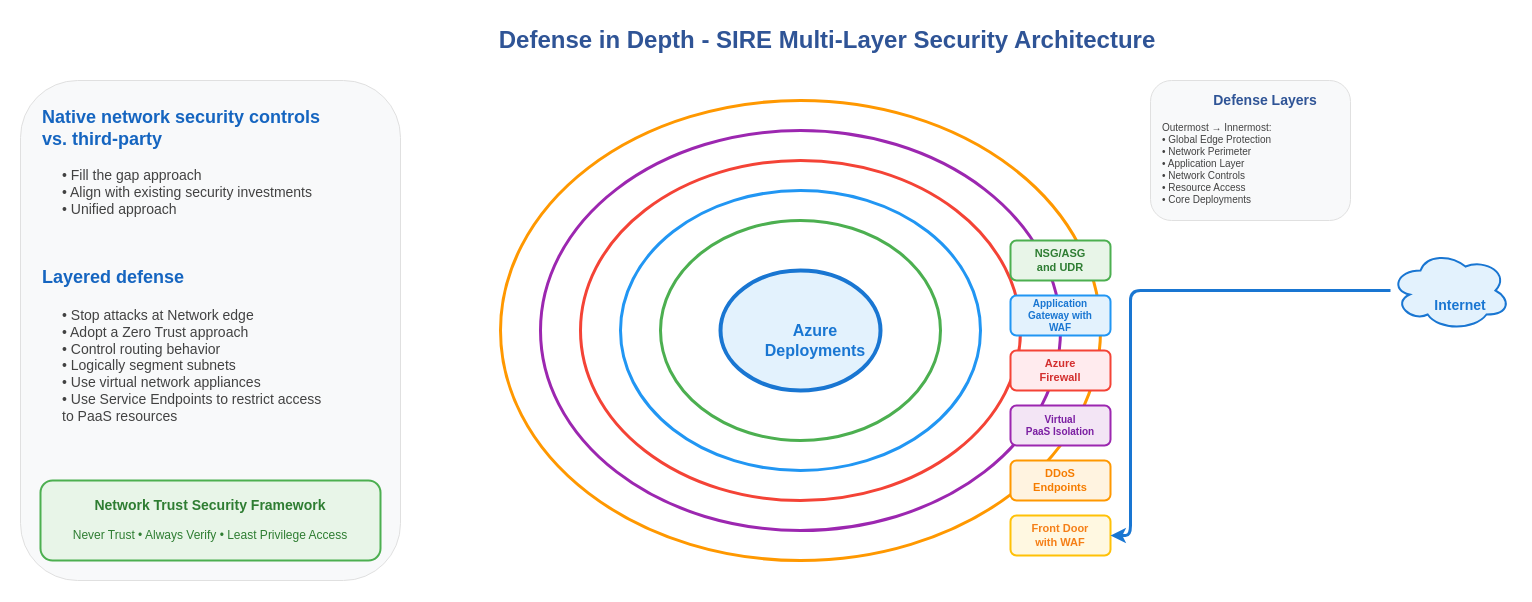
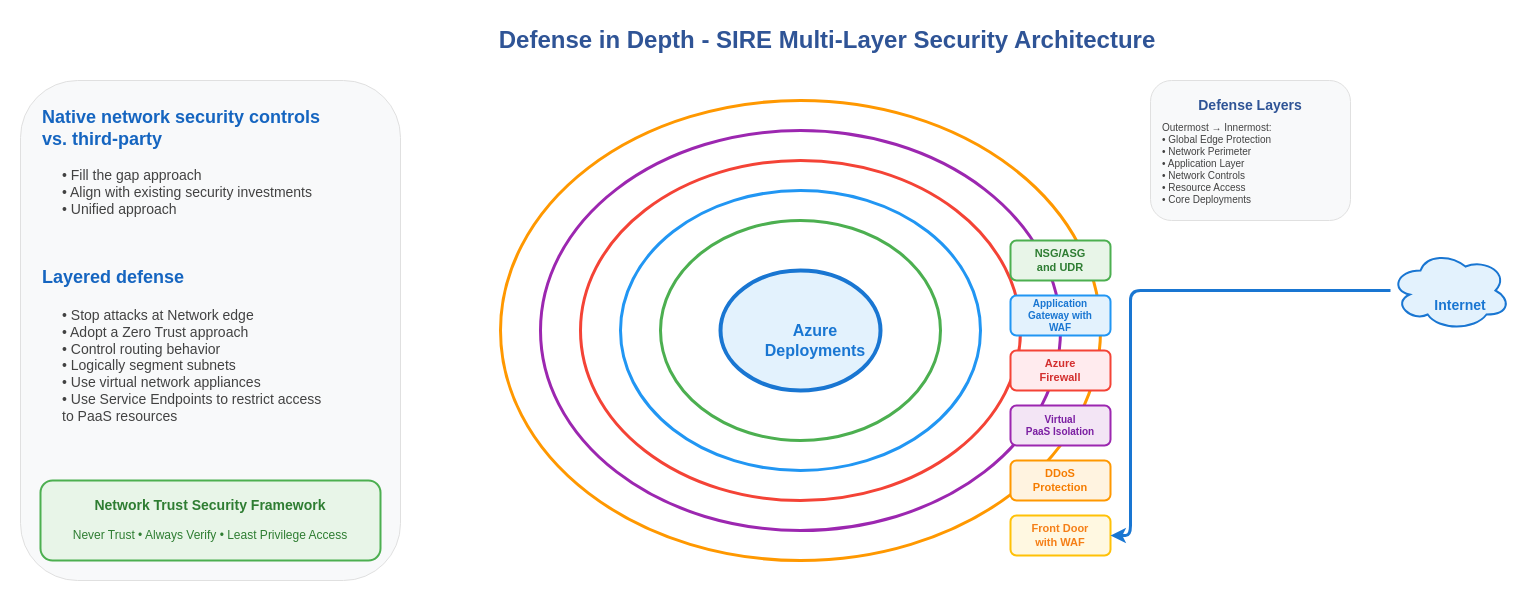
  <mxCell id="0" />
  <mxCell id="1" parent="0" />
  <mxCell id="2" value="Defense in Depth - SIRE Multi-Layer Security Architecture" style="text;html=1;strokeColor=none;fillColor=none;align=center;verticalAlign=middle;whiteSpace=wrap;rounded=0;fontSize=24;fontStyle=1;fontColor=#2F5496;" parent="1" vertex="1"><mxGeometry x="327" y="20" width="1000" height="40" as="geometry" /></mxCell>
  <mxCell id="3" value="" style="rounded=1;whiteSpace=wrap;html=1;fillColor=#F8F9FA;strokeColor=#E0E0E0;strokeWidth=1;" parent="1" vertex="1"><mxGeometry x="20" y="80" width="380" height="500" as="geometry" /></mxCell>
  <mxCell id="4" value="Native network security controls&#10;vs. third-party" style="text;html=1;strokeColor=none;fillColor=none;align=left;verticalAlign=top;whiteSpace=wrap;rounded=0;fontSize=18;fontStyle=1;fontColor=#1565C0;" parent="1" vertex="1"><mxGeometry x="40" y="100" width="340" height="50" as="geometry" /></mxCell>
  <mxCell id="5" value="• Fill the gap approach&#10;• Align with existing security investments&#10;• Unified approach" style="text;html=1;strokeColor=none;fillColor=none;align=left;verticalAlign=top;whiteSpace=wrap;rounded=0;fontSize=14;fontColor=#424242;" parent="1" vertex="1"><mxGeometry x="60" y="160" width="320" height="80" as="geometry" /></mxCell>
  <mxCell id="6" value="Layered defense" style="text;html=1;strokeColor=none;fillColor=none;align=left;verticalAlign=top;whiteSpace=wrap;rounded=0;fontSize=18;fontStyle=1;fontColor=#1565C0;" parent="1" vertex="1"><mxGeometry x="40" y="260" width="200" height="30" as="geometry" /></mxCell>
  <mxCell id="7" value="• Stop attacks at Network edge&#10;• Adopt a Zero Trust approach&#10;• Control routing behavior&#10;• Logically segment subnets&#10;• Use virtual network appliances&#10;• Use Service Endpoints to restrict access&#10;  to PaaS resources" style="text;html=1;strokeColor=none;fillColor=none;align=left;verticalAlign=top;whiteSpace=wrap;rounded=0;fontSize=14;fontColor=#424242;" parent="1" vertex="1"><mxGeometry x="60" y="300" width="320" height="160" as="geometry" /></mxCell>
  <mxCell id="8" value="" style="rounded=1;whiteSpace=wrap;html=1;fillColor=#E8F5E8;strokeColor=#4CAF50;strokeWidth=2;" parent="1" vertex="1"><mxGeometry x="40" y="480" width="340" height="80" as="geometry" /></mxCell>
  <mxCell id="9" value="Network Trust Security Framework" style="text;html=1;strokeColor=none;fillColor=none;align=center;verticalAlign=top;whiteSpace=wrap;rounded=0;fontSize=14;fontStyle=1;fontColor=#2E7D32;" parent="1" vertex="1"><mxGeometry x="50" y="490" width="320" height="20" as="geometry" /></mxCell>
  <mxCell id="10" value="Never Trust • Always Verify • Least Privilege Access" style="text;html=1;strokeColor=none;fillColor=none;align=center;verticalAlign=middle;whiteSpace=wrap;rounded=0;fontSize=12;fontColor=#2E7D32;" parent="1" vertex="1"><mxGeometry x="50" y="520" width="320" height="30" as="geometry" /></mxCell>
  <mxCell id="11" value="" style="ellipse;whiteSpace=wrap;html=1;fillColor=none;strokeColor=#FF9800;strokeWidth=3;" parent="1" vertex="1"><mxGeometry x="500" y="100" width="600" height="460" as="geometry" /></mxCell>
  <mxCell id="12" value="" style="ellipse;whiteSpace=wrap;html=1;fillColor=none;strokeColor=#9C27B0;strokeWidth=3;" parent="1" vertex="1"><mxGeometry x="540" y="130" width="520" height="400" as="geometry" /></mxCell>
  <mxCell id="13" value="" style="ellipse;whiteSpace=wrap;html=1;fillColor=none;strokeColor=#F44336;strokeWidth=3;" parent="1" vertex="1"><mxGeometry x="580" y="160" width="440" height="340" as="geometry" /></mxCell>
  <mxCell id="14" value="" style="ellipse;whiteSpace=wrap;html=1;fillColor=none;strokeColor=#2196F3;strokeWidth=3;" parent="1" vertex="1"><mxGeometry x="620" y="190" width="360" height="280" as="geometry" /></mxCell>
  <mxCell id="15" value="" style="ellipse;whiteSpace=wrap;html=1;fillColor=none;strokeColor=#4CAF50;strokeWidth=3;" parent="1" vertex="1"><mxGeometry x="660" y="220" width="280" height="220" as="geometry" /></mxCell>
  <mxCell id="16" value="" style="ellipse;whiteSpace=wrap;html=1;fillColor=#E3F2FD;strokeColor=#1976D2;strokeWidth=4;" parent="1" vertex="1"><mxGeometry x="720" y="270" width="160" height="120" as="geometry" /></mxCell>
  <mxCell id="17" value="Azure&#10;Deployments" style="text;html=1;strokeColor=none;fillColor=none;align=center;verticalAlign=middle;whiteSpace=wrap;rounded=0;fontSize=16;fontStyle=1;fontColor=#1976D2;" parent="1" vertex="1"><mxGeometry x="775" y="325" width="80" height="30" as="geometry" /></mxCell>
  <mxCell id="18" value="" style="ellipse;shape=cloud;whiteSpace=wrap;html=1;fillColor=#E3F2FD;strokeColor=#1976D2;strokeWidth=2;" parent="1" vertex="1"><mxGeometry x="1390" y="250" width="120" height="80" as="geometry" /></mxCell>
  <mxCell id="19" value="Internet" style="text;html=1;strokeColor=none;fillColor=none;align=center;verticalAlign=middle;whiteSpace=wrap;rounded=0;fontSize=14;fontStyle=1;fontColor=#1976D2;" parent="1" vertex="1"><mxGeometry x="1425" y="295" width="70" height="20" as="geometry" /></mxCell>
  <mxCell id="20" value="" style="rounded=1;whiteSpace=wrap;html=1;fillColor=#E8F5E8;strokeColor=#4CAF50;strokeWidth=2;" parent="1" vertex="1"><mxGeometry x="1010" y="240" width="100" height="40" as="geometry" /></mxCell>
  <mxCell id="21" value="NSG/ASG&#10;and UDR" style="text;html=1;strokeColor=none;fillColor=none;align=center;verticalAlign=middle;whiteSpace=wrap;rounded=0;fontSize=11;fontStyle=1;fontColor=#2E7D32;" parent="1" vertex="1"><mxGeometry x="1020" y="250" width="80" height="20" as="geometry" /></mxCell>
  <mxCell id="22" value="" style="rounded=1;whiteSpace=wrap;html=1;fillColor=#E3F2FD;strokeColor=#2196F3;strokeWidth=2;" parent="1" vertex="1"><mxGeometry x="1010" y="295" width="100" height="40" as="geometry" /></mxCell>
  <mxCell id="23" value="Application&#10;Gateway with WAF" style="text;html=1;strokeColor=none;fillColor=none;align=center;verticalAlign=middle;whiteSpace=wrap;rounded=0;fontSize=10;fontStyle=1;fontColor=#1976D2;" parent="1" vertex="1"><mxGeometry x="1020" y="300" width="80" height="30" as="geometry" /></mxCell>
  <mxCell id="24" value="" style="rounded=1;whiteSpace=wrap;html=1;fillColor=#FFEBEE;strokeColor=#F44336;strokeWidth=2;" parent="1" vertex="1"><mxGeometry x="1010" y="350" width="100" height="40" as="geometry" /></mxCell>
  <mxCell id="25" value="Azure&#10;Firewall" style="text;html=1;strokeColor=none;fillColor=none;align=center;verticalAlign=middle;whiteSpace=wrap;rounded=0;fontSize=11;fontStyle=1;fontColor=#D32F2F;" parent="1" vertex="1"><mxGeometry x="1020" y="360" width="80" height="20" as="geometry" /></mxCell>
  <mxCell id="26" value="" style="rounded=1;whiteSpace=wrap;html=1;fillColor=#F3E5F5;strokeColor=#9C27B0;strokeWidth=2;" parent="1" vertex="1"><mxGeometry x="1010" y="405" width="100" height="40" as="geometry" /></mxCell>
  <mxCell id="27" value="Virtual&#10;PaaS Isolation" style="text;html=1;strokeColor=none;fillColor=none;align=center;verticalAlign=middle;whiteSpace=wrap;rounded=0;fontSize=10;fontStyle=1;fontColor=#7B1FA2;" parent="1" vertex="1"><mxGeometry x="1020" y="410" width="80" height="30" as="geometry" /></mxCell>
  <mxCell id="28" value="" style="rounded=1;whiteSpace=wrap;html=1;fillColor=#FFF3E0;strokeColor=#FF9800;strokeWidth=2;" parent="1" vertex="1"><mxGeometry x="1010" y="460" width="100" height="40" as="geometry" /></mxCell>
- <mxCell id="29" value="DDoS&#10;Endpoints" style="text;html=1;strokeColor=none;fillColor=none;align=center;verticalAlign=middle;whiteSpace=wrap;rounded=0;fontSize=11;fontStyle=1;fontColor=#F57C00;" parent="1" vertex="1"><mxGeometry x="1020" y="470" width="80" height="20" as="geometry" /></mxCell>
+ <mxCell id="29" value="DDoS&#10;Protection" style="text;html=1;strokeColor=none;fillColor=none;align=center;verticalAlign=middle;whiteSpace=wrap;rounded=0;fontSize=11;fontStyle=1;fontColor=#F57C00;" parent="1" vertex="1"><mxGeometry x="1020" y="470" width="80" height="20" as="geometry" /></mxCell>
  <mxCell id="30" value="" style="rounded=1;whiteSpace=wrap;html=1;fillColor=#FFF8E1;strokeColor=#FFC107;strokeWidth=2;" parent="1" vertex="1"><mxGeometry x="1010" y="515" width="100" height="40" as="geometry" /></mxCell>
  <mxCell id="31" value="Front Door&#10;with WAF" style="text;html=1;strokeColor=none;fillColor=none;align=center;verticalAlign=middle;whiteSpace=wrap;rounded=0;fontSize=11;fontStyle=1;fontColor=#F57F17;" parent="1" vertex="1"><mxGeometry x="1020" y="525" width="80" height="20" as="geometry" /></mxCell>
  <mxCell id="32" value="" style="endArrow=classic;html=1;strokeColor=#1976D2;strokeWidth=3;entryX=1;entryY=0.5;exitX=0;exitY=0.5;" parent="1" source="18" target="30" edge="1"><mxGeometry width="50" height="50" relative="1" as="geometry"><mxPoint x="1150" y="290" as="sourcePoint" /><mxPoint x="1120" y="535" as="targetPoint" /><Array as="points"><mxPoint x="1130" y="290" /><mxPoint x="1130" y="535" /></Array></mxGeometry></mxCell>
  <mxCell id="33" value="" style="rounded=1;whiteSpace=wrap;html=1;fillColor=#F8F9FA;strokeColor=#E0E0E0;strokeWidth=1;" parent="1" vertex="1"><mxGeometry x="1150" y="80" width="200" height="140" as="geometry" /></mxCell>
- <mxCell id="34" value="Defense Layers" style="text;html=1;strokeColor=none;fillColor=none;align=center;verticalAlign=top;whiteSpace=wrap;rounded=0;fontSize=14;fontStyle=1;fontColor=#2F5496;" parent="1" vertex="1"><mxGeometry x="1185" y="85" width="160" height="20" as="geometry" /></mxCell>
+ <mxCell id="34" value="Defense Layers" style="text;html=1;strokeColor=none;fillColor=none;align=center;verticalAlign=top;whiteSpace=wrap;rounded=0;fontSize=14;fontStyle=1;fontColor=#2F5496;" parent="1" vertex="1"><mxGeometry x="1170" y="90" width="160" height="20" as="geometry" /></mxCell>
  <mxCell id="35" value="Outermost → Innermost:&#10;• Global Edge Protection&#10;• Network Perimeter&#10;• Application Layer&#10;• Network Controls&#10;• Resource Access&#10;• Core Deployments" style="text;html=1;strokeColor=none;fillColor=none;align=left;verticalAlign=top;whiteSpace=wrap;rounded=0;fontSize=10;fontColor=#424242;" parent="1" vertex="1"><mxGeometry x="1160" y="115" width="180" height="95" as="geometry" /></mxCell>
